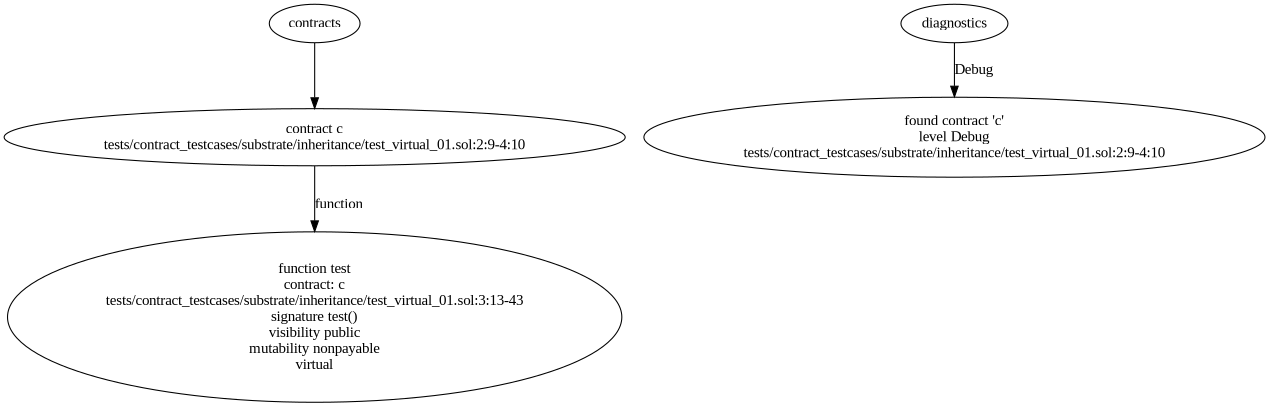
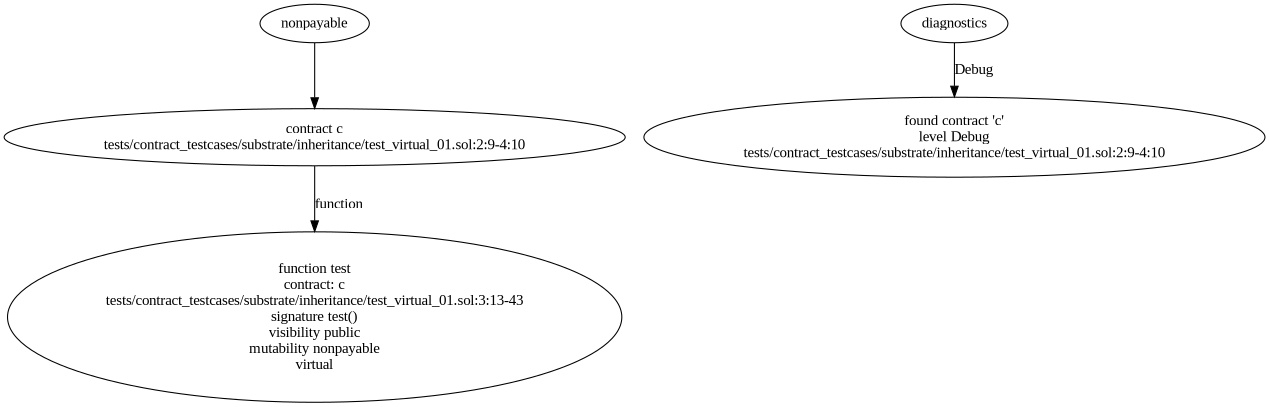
  strict digraph {
    fontname="Liberation Serif"
    node [fontname="Liberation Serif"]
    edge [fontname="Liberation Serif"]
    n1 [label="contract c\ntests/contract_testcases/substrate/inheritance/test_virtual_01.sol:2:9-4:10"]
    n2 [label="function test\ncontract: c\ntests/contract_testcases/substrate/inheritance/test_virtual_01.sol:3:13-43\nsignature test()\nvisibility public\nmutability nonpayable\nvirtual"]
    n3 [label="found contract 'c'\nlevel Debug\ntests/contract_testcases/substrate/inheritance/test_virtual_01.sol:2:9-4:10"]
-   contracts
+   contracts [label=nonpayable]
    diagnostics
    n1 -> n2 [label=function]
    contracts -> n1
    diagnostics -> n3 [label=Debug]
  }
